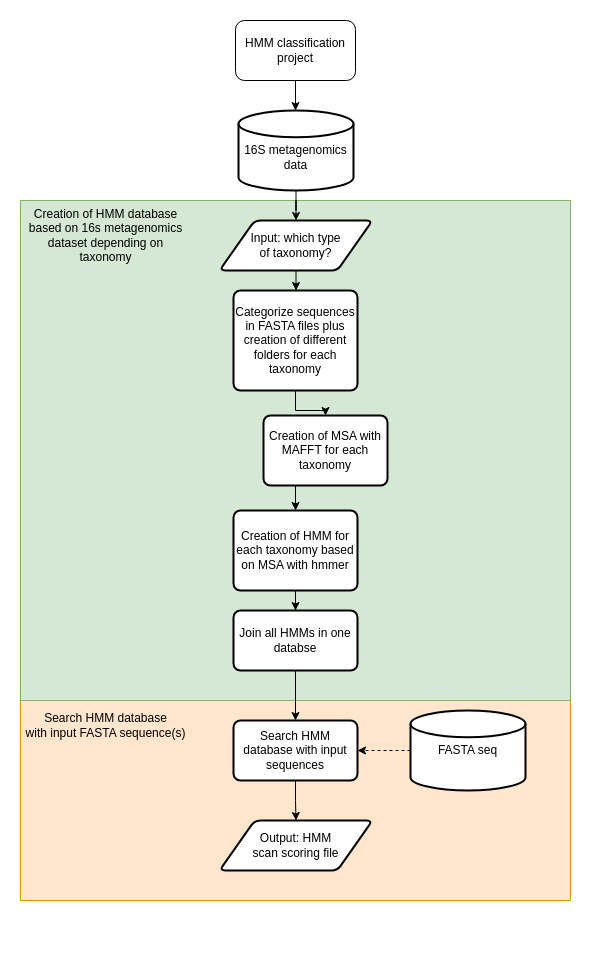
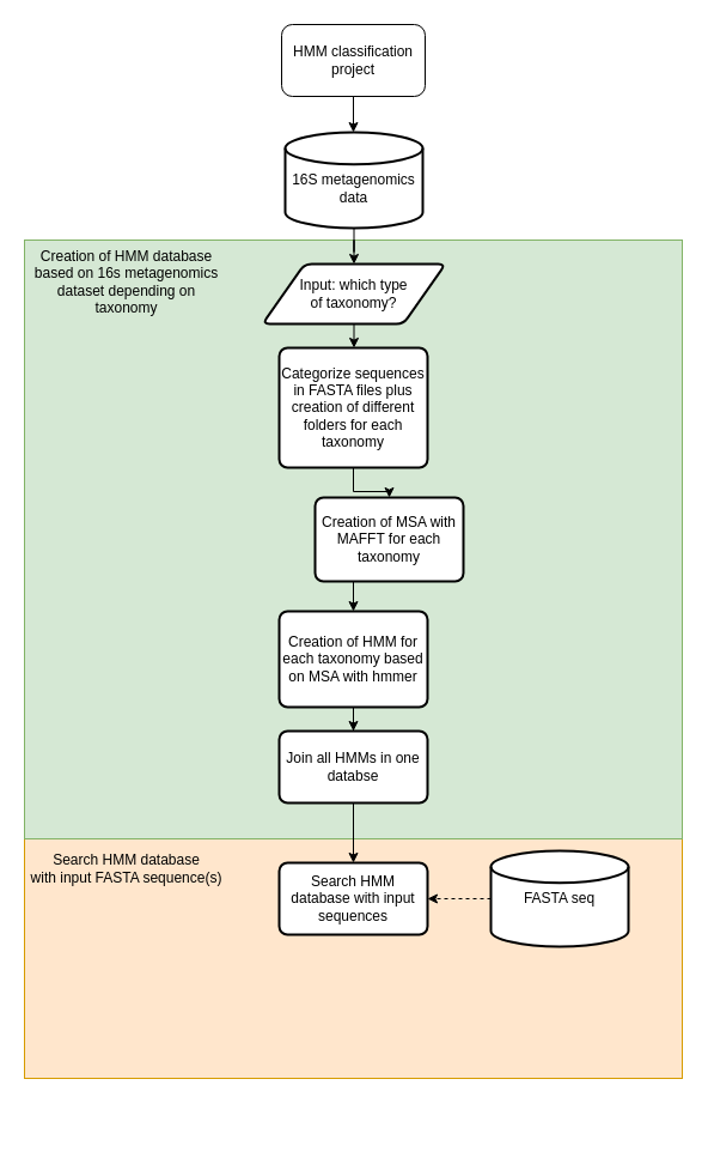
  <mxCell id="0" />
  <mxCell id="1" parent="0" />
  <mxCell id="2" value="" style="group" vertex="1" connectable="0" parent="1"><mxGeometry x="20" y="200" width="550" height="750" as="geometry" /></mxCell>
  <mxCell id="3" value="" style="rounded=0;whiteSpace=wrap;html=1;fillColor=#ffe6cc;strokeColor=#d79b00;" vertex="1" parent="2"><mxGeometry y="500" width="550" height="200" as="geometry" /></mxCell>
  <mxCell id="4" value="" style="group;fillColor=#d5e8d4;strokeColor=#82b366;" parent="2" vertex="1" connectable="0"><mxGeometry width="550" height="500" as="geometry" /></mxCell>
  <mxCell id="5" value="&lt;div&gt;Creation of HMM database &lt;br&gt;&lt;/div&gt;&lt;div&gt;based on 16s metagenomics &lt;br&gt;&lt;/div&gt;&lt;div&gt;dataset depending on &lt;br&gt;&lt;/div&gt;&lt;div&gt;taxonomy&lt;br&gt;&lt;/div&gt;" style="text;html=1;align=center;verticalAlign=middle;resizable=0;points=[];autosize=1;" parent="2" vertex="1"><mxGeometry y="5.091" width="170" height="60" as="geometry" /></mxCell>
  <mxCell id="6" value="Categorize sequences in FASTA files plus creation of different folders for each taxonomy " style="rounded=1;whiteSpace=wrap;html=1;absoluteArcSize=1;arcSize=14;strokeWidth=2;" parent="2" vertex="1"><mxGeometry x="213" y="90" width="124" height="100" as="geometry" /></mxCell>
  <mxCell id="7" value="Creation of MSA with MAFFT for each taxonomy" style="rounded=1;whiteSpace=wrap;html=1;absoluteArcSize=1;arcSize=14;strokeWidth=2;" parent="2" vertex="1"><mxGeometry x="243" y="215" width="124" height="70" as="geometry" /></mxCell>
  <mxCell id="8" style="edgeStyle=orthogonalEdgeStyle;rounded=0;orthogonalLoop=1;jettySize=auto;html=1;" parent="2" source="6" target="7" edge="1"><mxGeometry relative="1" as="geometry" /></mxCell>
  <mxCell id="9" value="Creation of HMM for each taxonomy based on MSA with hmmer" style="rounded=1;whiteSpace=wrap;html=1;absoluteArcSize=1;arcSize=14;strokeWidth=2;" parent="2" vertex="1"><mxGeometry x="213" y="310" width="124" height="80" as="geometry" /></mxCell>
  <mxCell id="10" style="edgeStyle=orthogonalEdgeStyle;rounded=0;orthogonalLoop=1;jettySize=auto;html=1;exitX=0.5;exitY=1;exitDx=0;exitDy=0;entryX=0.5;entryY=0;entryDx=0;entryDy=0;" parent="2" source="7" target="9" edge="1"><mxGeometry relative="1" as="geometry" /></mxCell>
  <mxCell id="11" style="edgeStyle=orthogonalEdgeStyle;rounded=0;orthogonalLoop=1;jettySize=auto;html=1;exitX=0.5;exitY=1;exitDx=0;exitDy=0;" edge="1" parent="2" source="12" target="14"><mxGeometry relative="1" as="geometry" /></mxCell>
  <mxCell id="12" value="Join all HMMs in one databse" style="rounded=1;whiteSpace=wrap;html=1;absoluteArcSize=1;arcSize=14;strokeWidth=2;" parent="2" vertex="1"><mxGeometry x="213" y="410" width="124" height="60" as="geometry" /></mxCell>
  <mxCell id="13" style="edgeStyle=orthogonalEdgeStyle;rounded=0;orthogonalLoop=1;jettySize=auto;html=1;exitX=0.5;exitY=1;exitDx=0;exitDy=0;" parent="2" source="9" target="12" edge="1"><mxGeometry relative="1" as="geometry" /></mxCell>
  <mxCell id="14" value="Search HMM database with input sequences" style="rounded=1;whiteSpace=wrap;html=1;absoluteArcSize=1;arcSize=14;strokeWidth=2;" vertex="1" parent="2"><mxGeometry x="213" y="520" width="124" height="60" as="geometry" /></mxCell>
  <mxCell id="15" style="edgeStyle=orthogonalEdgeStyle;rounded=0;orthogonalLoop=1;jettySize=auto;html=1;dashed=1;" edge="1" parent="2" source="16" target="14"><mxGeometry relative="1" as="geometry" /></mxCell>
  <mxCell id="16" value="FASTA seq" style="strokeWidth=2;html=1;shape=mxgraph.flowchart.database;whiteSpace=wrap;" vertex="1" parent="2"><mxGeometry x="390" y="510" width="115" height="80" as="geometry" /></mxCell>
  <mxCell id="17" value="&lt;div&gt;Search HMM database &lt;br&gt;&lt;/div&gt;&lt;div&gt;with input FASTA sequence(s)&lt;br&gt;&lt;/div&gt;" style="text;html=1;align=center;verticalAlign=middle;resizable=0;points=[];autosize=1;" vertex="1" parent="2"><mxGeometry y="510" width="170" height="30" as="geometry" /></mxCell>
- <mxCell id="18" value="&lt;div&gt;Output: HMM &lt;br&gt;&lt;/div&gt;&lt;div&gt;scan scoring file&lt;/div&gt;" style="shape=parallelogram;html=1;strokeWidth=2;perimeter=parallelogramPerimeter;whiteSpace=wrap;rounded=1;arcSize=12;size=0.23;" vertex="1" parent="2"><mxGeometry x="199" y="620" width="153" height="50" as="geometry" /></mxCell>
- <mxCell id="19" style="edgeStyle=orthogonalEdgeStyle;rounded=0;orthogonalLoop=1;jettySize=auto;html=1;" edge="1" parent="2" source="14" target="18"><mxGeometry relative="1" as="geometry" /></mxCell>
  <mxCell id="20" style="edgeStyle=orthogonalEdgeStyle;rounded=0;orthogonalLoop=1;jettySize=auto;html=1;exitX=0.5;exitY=1;exitDx=0;exitDy=0;" parent="1" source="21" edge="1"><mxGeometry relative="1" as="geometry"><mxPoint x="295" y="110" as="targetPoint" /></mxGeometry></mxCell>
  <mxCell id="21" value="HMM classification project" style="rounded=1;whiteSpace=wrap;html=1;" parent="1" vertex="1"><mxGeometry x="235" y="20" width="120" height="60" as="geometry" /></mxCell>
  <mxCell id="22" style="edgeStyle=orthogonalEdgeStyle;rounded=0;orthogonalLoop=1;jettySize=auto;html=1;exitX=0.5;exitY=1;exitDx=0;exitDy=0;exitPerimeter=0;" parent="1" source="23" target="25" edge="1"><mxGeometry relative="1" as="geometry" /></mxCell>
  <mxCell id="23" value="&lt;div&gt;&lt;br&gt;&lt;/div&gt;&lt;div&gt;16S metagenomics &lt;br&gt;&lt;/div&gt;&lt;div&gt;data&lt;/div&gt;" style="strokeWidth=2;html=1;shape=mxgraph.flowchart.database;whiteSpace=wrap;" parent="1" vertex="1"><mxGeometry x="238" y="110" width="115" height="80" as="geometry" /></mxCell>
  <mxCell id="24" style="edgeStyle=orthogonalEdgeStyle;rounded=0;orthogonalLoop=1;jettySize=auto;html=1;exitX=0.5;exitY=1;exitDx=0;exitDy=0;" parent="1" source="25" target="6" edge="1"><mxGeometry relative="1" as="geometry" /></mxCell>
  <mxCell id="25" value="&lt;div&gt;Input: which type &lt;br&gt;&lt;/div&gt;&lt;div&gt;of taxonomy?&lt;/div&gt;" style="shape=parallelogram;html=1;strokeWidth=2;perimeter=parallelogramPerimeter;whiteSpace=wrap;rounded=1;arcSize=12;size=0.23;" parent="1" vertex="1"><mxGeometry x="219" y="220" width="153" height="50" as="geometry" /></mxCell>
